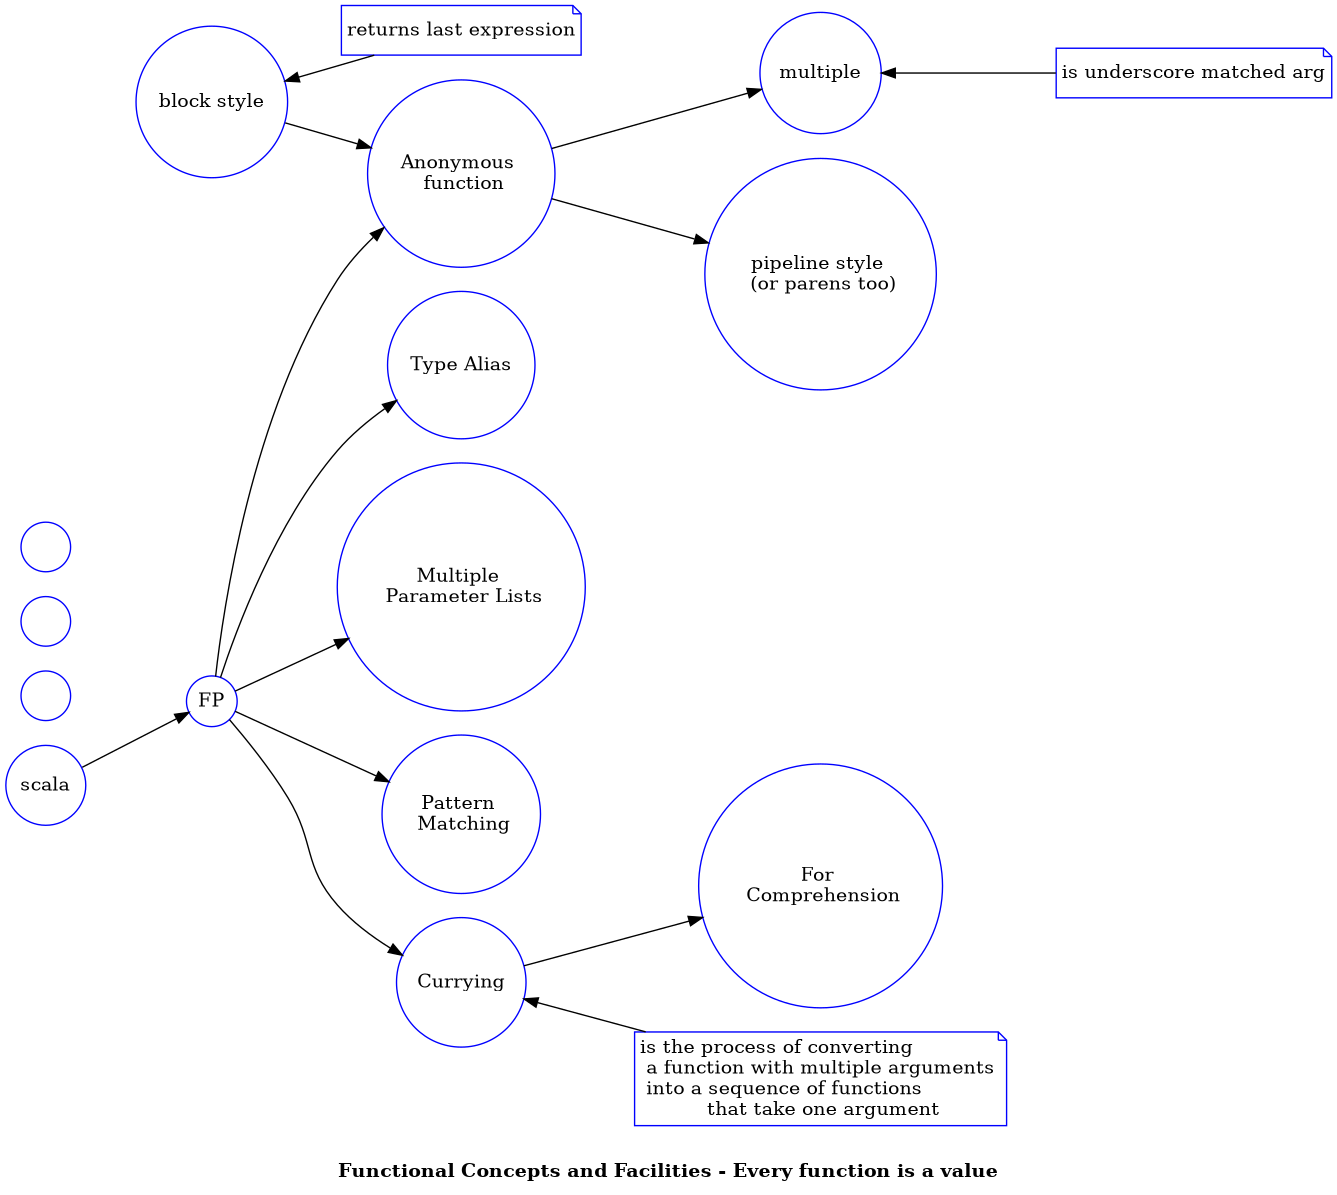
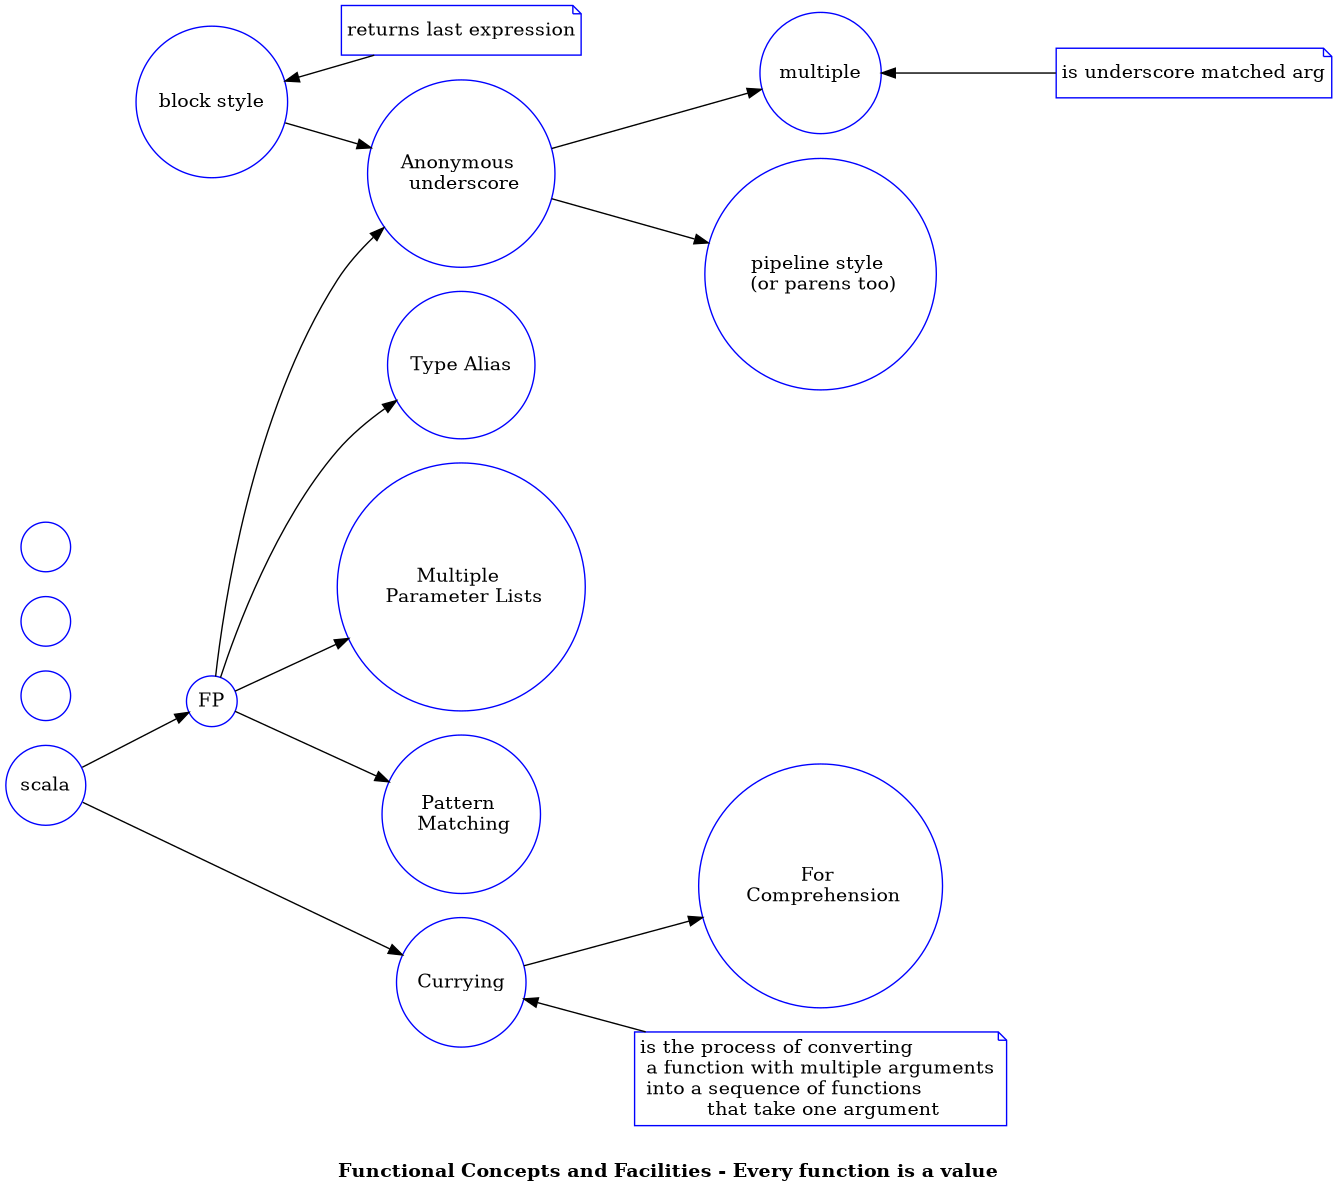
  digraph {
    compound=true
    label=<<B>Functional Concepts and Facilities - Every function is a value</B>>
    rankdir=LR
    node [color=blue fillcolor=white margin=0.05 shape=circle style=filled]
    n1 [label="Type Alias"]
-   n2 [label="Anonymous \n function"]
+   n2 [label="Anonymous \n underscore"]
    n3 [label=Currying]
    n4 [label="Multiple \n Parameter Lists"]
    n5 [label="For \n Comprehension"]
    n6 [label="Pattern \n Matching"]
    n7 [label=multiple]
    n8 [label="pipeline style \n (or parens too)"]
    n9 [label="is the process of converting \l a function with multiple arguments \l into a sequence of functions \l that take one argument" shape=note]
    n10 [dir=back label="is underscore matched arg" shape=note]
    n11 [label="block style"]
    n12 [dir=back label="returns last expression" shape=note]
    n13 [label=" "]
    n14 [label=" "]
    n15 [label=" "]
    scala
    FP
    subgraph sub_1 {
      n1
      n2
      n3
      n4
      n5
      n6
    }
    n2 -> n7
    n2 -> n8
    n3 -> n5
    n3 -> n9 [dir=back]
    n7 -> n10 [dir=back]
    n11 -> n2
    n11 -> n12 [dir=back]
    scala -> FP
    FP -> n1
    FP -> n2
-   FP -> n3
+   scala -> n3
    FP -> n4
    FP -> n6
  }
